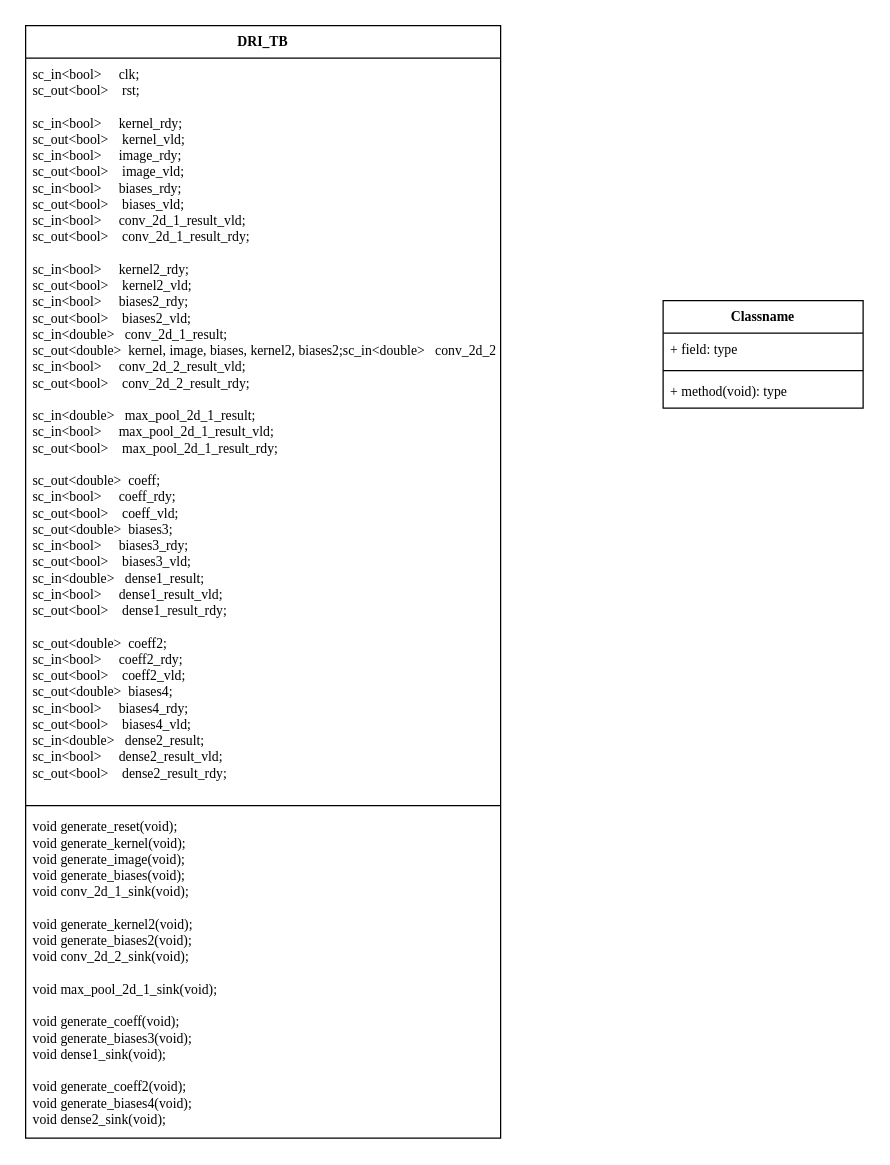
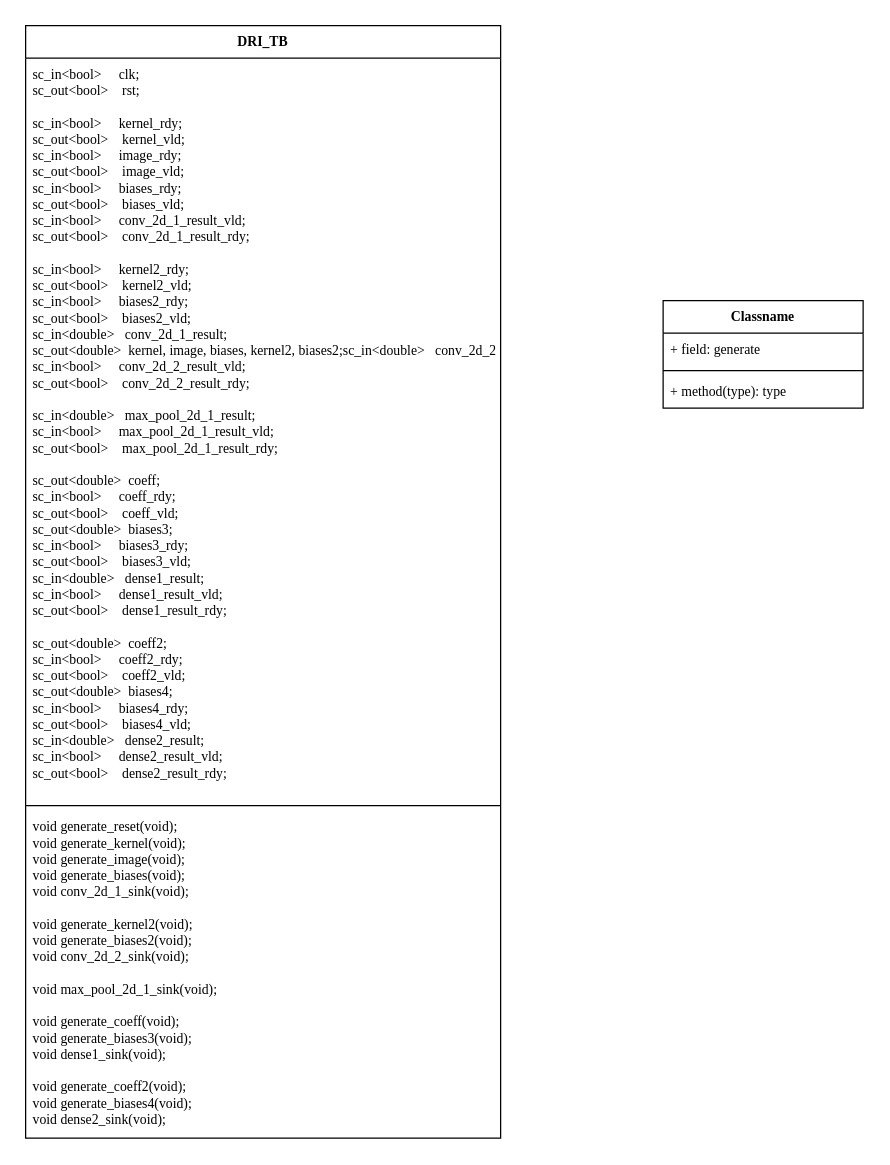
  <mxCell id="0" />
  <mxCell id="1" parent="0" />
  <mxCell id="2" value="Classname" style="swimlane;fontStyle=1;align=center;verticalAlign=top;childLayout=stackLayout;horizontal=1;startSize=26;horizontalStack=0;resizeParent=1;resizeParentMax=0;resizeLast=0;collapsible=1;marginBottom=0;fontFamily=Lucida Console;fontSize=11;" vertex="1" parent="1"><mxGeometry x="530" y="240" width="160" height="86" as="geometry"><mxRectangle x="1170" y="240" width="90" height="26" as="alternateBounds" /></mxGeometry></mxCell>
- <mxCell id="3" value="+ field: type" style="text;strokeColor=none;fillColor=none;align=left;verticalAlign=top;spacingLeft=4;spacingRight=4;overflow=hidden;rotatable=0;points=[[0,0.5],[1,0.5]];portConstraint=eastwest;fontFamily=Lucida Console;fontSize=11;" vertex="1" parent="2"><mxGeometry y="26" width="160" height="26" as="geometry" /></mxCell>
+ <mxCell id="3" value="+ field: generate" style="text;strokeColor=none;fillColor=none;align=left;verticalAlign=top;spacingLeft=4;spacingRight=4;overflow=hidden;rotatable=0;points=[[0,0.5],[1,0.5]];portConstraint=eastwest;fontFamily=Lucida Console;fontSize=11;" vertex="1" parent="2"><mxGeometry y="26" width="160" height="26" as="geometry" /></mxCell>
  <mxCell id="4" value="" style="line;strokeWidth=1;fillColor=none;align=left;verticalAlign=middle;spacingTop=-1;spacingLeft=3;spacingRight=3;rotatable=0;labelPosition=right;points=[];portConstraint=eastwest;fontFamily=Lucida Console;fontSize=11;" vertex="1" parent="2"><mxGeometry y="52" width="160" height="8" as="geometry" /></mxCell>
- <mxCell id="5" value="+ method(void): type" style="text;strokeColor=none;fillColor=none;align=left;verticalAlign=top;spacingLeft=4;spacingRight=4;overflow=hidden;rotatable=0;points=[[0,0.5],[1,0.5]];portConstraint=eastwest;fontFamily=Lucida Console;fontSize=11;" vertex="1" parent="2"><mxGeometry y="60" width="160" height="26" as="geometry" /></mxCell>
+ <mxCell id="5" value="+ method(type): type" style="text;strokeColor=none;fillColor=none;align=left;verticalAlign=top;spacingLeft=4;spacingRight=4;overflow=hidden;rotatable=0;points=[[0,0.5],[1,0.5]];portConstraint=eastwest;fontFamily=Lucida Console;fontSize=11;" vertex="1" parent="2"><mxGeometry y="60" width="160" height="26" as="geometry" /></mxCell>
  <mxCell id="6" value="DRI_TB" style="swimlane;fontStyle=1;align=center;verticalAlign=top;childLayout=stackLayout;horizontal=1;startSize=26;horizontalStack=0;resizeParent=1;resizeParentMax=0;resizeLast=0;collapsible=1;marginBottom=0;fontFamily=Lucida Console;fontSize=11;" vertex="1" parent="1"><mxGeometry x="20" y="20" width="380" height="890" as="geometry" /></mxCell>
  <mxCell id="7" value="sc_in&lt;bool&gt;     clk;&#10;sc_out&lt;bool&gt;    rst;&#10;    &#10;sc_in&lt;bool&gt;     kernel_rdy;&#10;sc_out&lt;bool&gt;    kernel_vld;&#10;sc_in&lt;bool&gt;     image_rdy;&#10;sc_out&lt;bool&gt;    image_vld;&#10;sc_in&lt;bool&gt;     biases_rdy;&#10;sc_out&lt;bool&gt;    biases_vld;&#10;sc_in&lt;bool&gt;     conv_2d_1_result_vld;&#10;sc_out&lt;bool&gt;    conv_2d_1_result_rdy;&#10;&#10;sc_in&lt;bool&gt;     kernel2_rdy;&#10;sc_out&lt;bool&gt;    kernel2_vld;&#10;sc_in&lt;bool&gt;     biases2_rdy;&#10;sc_out&lt;bool&gt;    biases2_vld;&#10;sc_in&lt;double&gt;   conv_2d_1_result;&#10;sc_out&lt;double&gt;  kernel, image, biases, kernel2, biases2;sc_in&lt;double&gt;   conv_2d_2_result;&#10;sc_in&lt;bool&gt;     conv_2d_2_result_vld;&#10;sc_out&lt;bool&gt;    conv_2d_2_result_rdy;&#10;    &#10;sc_in&lt;double&gt;   max_pool_2d_1_result;&#10;sc_in&lt;bool&gt;     max_pool_2d_1_result_vld;&#10;sc_out&lt;bool&gt;    max_pool_2d_1_result_rdy;&#10;&#10;sc_out&lt;double&gt;  coeff;&#10;sc_in&lt;bool&gt;     coeff_rdy;&#10;sc_out&lt;bool&gt;    coeff_vld;&#10;sc_out&lt;double&gt;  biases3;&#10;sc_in&lt;bool&gt;     biases3_rdy;&#10;sc_out&lt;bool&gt;    biases3_vld;&#10;sc_in&lt;double&gt;   dense1_result;&#10;sc_in&lt;bool&gt;     dense1_result_vld;&#10;sc_out&lt;bool&gt;    dense1_result_rdy;&#10;&#10;sc_out&lt;double&gt;  coeff2;&#10;sc_in&lt;bool&gt;     coeff2_rdy;&#10;sc_out&lt;bool&gt;    coeff2_vld;&#10;sc_out&lt;double&gt;  biases4;&#10;sc_in&lt;bool&gt;     biases4_rdy;&#10;sc_out&lt;bool&gt;    biases4_vld;&#10;sc_in&lt;double&gt;   dense2_result;&#10;sc_in&lt;bool&gt;     dense2_result_vld;&#10;sc_out&lt;bool&gt;    dense2_result_rdy;" style="text;strokeColor=none;fillColor=none;align=left;verticalAlign=top;spacingLeft=4;spacingRight=4;overflow=hidden;rotatable=0;points=[[0,0.5],[1,0.5]];portConstraint=eastwest;fontFamily=Lucida Console;fontSize=11;" vertex="1" parent="6"><mxGeometry y="26" width="380" height="594" as="geometry" /></mxCell>
  <mxCell id="8" value="" style="line;strokeWidth=1;fillColor=none;align=left;verticalAlign=middle;spacingTop=-1;spacingLeft=3;spacingRight=3;rotatable=0;labelPosition=right;points=[];portConstraint=eastwest;fontFamily=Lucida Console;fontSize=11;" vertex="1" parent="6"><mxGeometry y="620" width="380" height="8" as="geometry" /></mxCell>
  <mxCell id="9" value="void generate_reset(void);&#10;void generate_kernel(void);&#10;void generate_image(void);&#10;void generate_biases(void);&#10;void conv_2d_1_sink(void);&#10;&#10;void generate_kernel2(void);&#10;void generate_biases2(void);&#10;void conv_2d_2_sink(void);&#10;&#10;void max_pool_2d_1_sink(void);&#10;&#10;void generate_coeff(void);&#10;void generate_biases3(void);&#10;void dense1_sink(void);&#10;&#10;void generate_coeff2(void);&#10;void generate_biases4(void);&#10;void dense2_sink(void);" style="text;strokeColor=none;fillColor=none;align=left;verticalAlign=top;spacingLeft=4;spacingRight=4;overflow=hidden;rotatable=0;points=[[0,0.5],[1,0.5]];portConstraint=eastwest;fontFamily=Lucida Console;fontSize=11;" vertex="1" parent="6"><mxGeometry y="628" width="380" height="262" as="geometry" /></mxCell>
